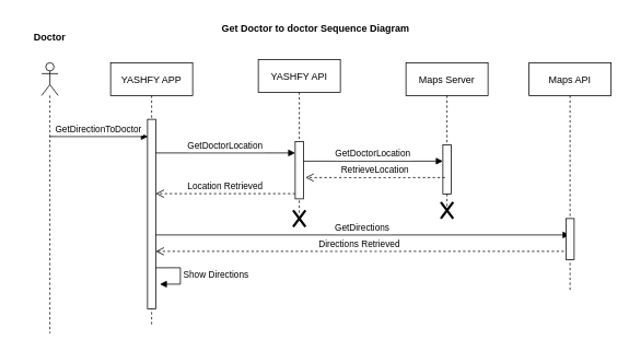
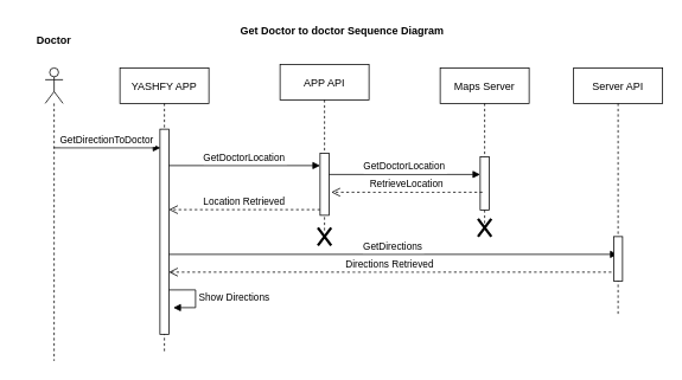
  <mxCell id="0" />
  <mxCell id="1" parent="0" />
  <mxCell id="2" value="YASHFY APP" style="shape=umlLifeline;perimeter=lifelinePerimeter;container=1;collapsible=0;recursiveResize=0;rounded=0;shadow=0;strokeWidth=1;" parent="1" vertex="1"><mxGeometry x="134" y="76" width="100" height="320" as="geometry" /></mxCell>
  <mxCell id="3" value="" style="points=[];perimeter=orthogonalPerimeter;rounded=0;shadow=0;strokeWidth=1;" parent="2" vertex="1"><mxGeometry x="45" y="69" width="10" height="231" as="geometry" /></mxCell>
  <mxCell id="4" value="GetDirectionToDoctor" style="verticalAlign=bottom;endArrow=block;shadow=0;strokeWidth=1;" edge="1" parent="2" source="11"><mxGeometry relative="1" as="geometry"><mxPoint x="-44" y="90.0" as="sourcePoint" /><mxPoint x="45.5" y="90.0" as="targetPoint" /></mxGeometry></mxCell>
  <mxCell id="5" value="Location Retrieved" style="verticalAlign=bottom;endArrow=open;dashed=1;endSize=8;exitX=0;exitY=0.95;shadow=0;strokeWidth=1;" edge="1" parent="2"><mxGeometry relative="1" as="geometry"><mxPoint x="55.0" y="159.63" as="targetPoint" /><mxPoint x="225" y="159.63" as="sourcePoint" /></mxGeometry></mxCell>
  <mxCell id="6" value="GetDirections" style="verticalAlign=bottom;endArrow=block;shadow=0;strokeWidth=1;" edge="1" parent="2" target="8"><mxGeometry relative="1" as="geometry"><mxPoint x="55.0" y="210.0" as="sourcePoint" /><mxPoint x="225" y="210" as="targetPoint" /></mxGeometry></mxCell>
  <mxCell id="7" value="Show Directions" style="edgeStyle=orthogonalEdgeStyle;html=1;align=left;spacingLeft=2;endArrow=block;rounded=0;entryX=1;entryY=0;" edge="1" parent="2"><mxGeometry relative="1" as="geometry"><mxPoint x="55" y="250.04" as="sourcePoint" /><Array as="points"><mxPoint x="85" y="250.04" /></Array><mxPoint x="60" y="270.04" as="targetPoint" /></mxGeometry></mxCell>
- <mxCell id="8" value="Maps API" style="shape=umlLifeline;perimeter=lifelinePerimeter;container=1;collapsible=0;recursiveResize=0;rounded=0;shadow=0;strokeWidth=1;" parent="1" vertex="1"><mxGeometry x="644" y="76" width="100" height="280" as="geometry" /></mxCell>
+ <mxCell id="8" value="Server API" style="shape=umlLifeline;perimeter=lifelinePerimeter;container=1;collapsible=0;recursiveResize=0;rounded=0;shadow=0;strokeWidth=1;" parent="1" vertex="1"><mxGeometry x="644" y="76" width="100" height="280" as="geometry" /></mxCell>
  <mxCell id="9" value="" style="points=[];perimeter=orthogonalPerimeter;rounded=0;shadow=0;strokeWidth=1;" parent="8" vertex="1"><mxGeometry x="45" y="190" width="10" height="50" as="geometry" /></mxCell>
  <mxCell id="10" value="GetDoctorLocation" style="verticalAlign=bottom;endArrow=block;entryX=0;entryY=0;shadow=0;strokeWidth=1;" parent="1" edge="1"><mxGeometry relative="1" as="geometry"><mxPoint x="189" y="186" as="sourcePoint" /><mxPoint x="359" y="186" as="targetPoint" /></mxGeometry></mxCell>
  <mxCell id="11" value="" style="shape=umlLifeline;participant=umlActor;perimeter=lifelinePerimeter;whiteSpace=wrap;html=1;container=1;collapsible=0;recursiveResize=0;verticalAlign=top;spacingTop=36;outlineConnect=0;" vertex="1" parent="1"><mxGeometry x="50" y="76" width="20" height="330" as="geometry" /></mxCell>
  <mxCell id="12" value="" style="shape=umlDestroy;whiteSpace=wrap;html=1;strokeWidth=3;" vertex="1" parent="1"><mxGeometry x="356.5" y="256" width="15" height="20" as="geometry" /></mxCell>
  <mxCell id="13" value="Doctor" style="text;align=center;fontStyle=1;verticalAlign=middle;spacingLeft=3;spacingRight=3;strokeColor=none;rotatable=0;points=[[0,0.5],[1,0.5]];portConstraint=eastwest;" vertex="1" parent="1"><mxGeometry x="20" y="31" width="80" height="26" as="geometry" /></mxCell>
  <mxCell id="14" value="Get Doctor to doctor Sequence Diagram" style="text;align=center;fontStyle=1;verticalAlign=middle;spacingLeft=3;spacingRight=3;strokeColor=none;rotatable=0;points=[[0,0.5],[1,0.5]];portConstraint=eastwest;" vertex="1" parent="1"><mxGeometry x="344" y="20" width="80" height="26" as="geometry" /></mxCell>
- <mxCell id="15" value="YASHFY API" style="shape=umlLifeline;perimeter=lifelinePerimeter;container=1;collapsible=0;recursiveResize=0;rounded=0;shadow=0;strokeWidth=1;" vertex="1" parent="1"><mxGeometry x="314" y="72" width="100" height="190" as="geometry" /></mxCell>
+ <mxCell id="15" value="APP API" style="shape=umlLifeline;perimeter=lifelinePerimeter;container=1;collapsible=0;recursiveResize=0;rounded=0;shadow=0;strokeWidth=1;" vertex="1" parent="1"><mxGeometry x="314" y="72" width="100" height="190" as="geometry" /></mxCell>
  <mxCell id="16" value="" style="points=[];perimeter=orthogonalPerimeter;rounded=0;shadow=0;strokeWidth=1;" vertex="1" parent="15"><mxGeometry x="45" y="100" width="10" height="70" as="geometry" /></mxCell>
  <mxCell id="17" value="GetDoctorLocation" style="verticalAlign=bottom;endArrow=block;entryX=0;entryY=0;shadow=0;strokeWidth=1;" edge="1" parent="15"><mxGeometry relative="1" as="geometry"><mxPoint x="55.0" y="124.0" as="sourcePoint" /><mxPoint x="225" y="124.0" as="targetPoint" /></mxGeometry></mxCell>
  <mxCell id="18" value="Maps Server" style="shape=umlLifeline;perimeter=lifelinePerimeter;container=1;collapsible=0;recursiveResize=0;rounded=0;shadow=0;strokeWidth=1;" vertex="1" parent="1"><mxGeometry x="494" y="76" width="100" height="180" as="geometry" /></mxCell>
  <mxCell id="19" value="" style="points=[];perimeter=orthogonalPerimeter;rounded=0;shadow=0;strokeWidth=1;" vertex="1" parent="18"><mxGeometry x="45" y="100" width="10" height="60" as="geometry" /></mxCell>
  <mxCell id="20" value="RetrieveLocation" style="verticalAlign=bottom;endArrow=open;dashed=1;endSize=8;exitX=0;exitY=0.95;shadow=0;strokeWidth=1;" edge="1" parent="1"><mxGeometry relative="1" as="geometry"><mxPoint x="371.5" y="216" as="targetPoint" /><mxPoint x="541.5" y="216" as="sourcePoint" /></mxGeometry></mxCell>
  <mxCell id="21" value="Directions Retrieved" style="verticalAlign=bottom;endArrow=open;dashed=1;endSize=8;exitX=0;exitY=0.95;shadow=0;strokeWidth=1;" edge="1" parent="1" target="3"><mxGeometry relative="1" as="geometry"><mxPoint x="516.5" y="306" as="targetPoint" /><mxPoint x="686.5" y="306" as="sourcePoint" /></mxGeometry></mxCell>
  <mxCell id="22" value="" style="shape=umlDestroy;whiteSpace=wrap;html=1;strokeWidth=3;" vertex="1" parent="1"><mxGeometry x="536.5" y="246" width="15" height="20" as="geometry" /></mxCell>
